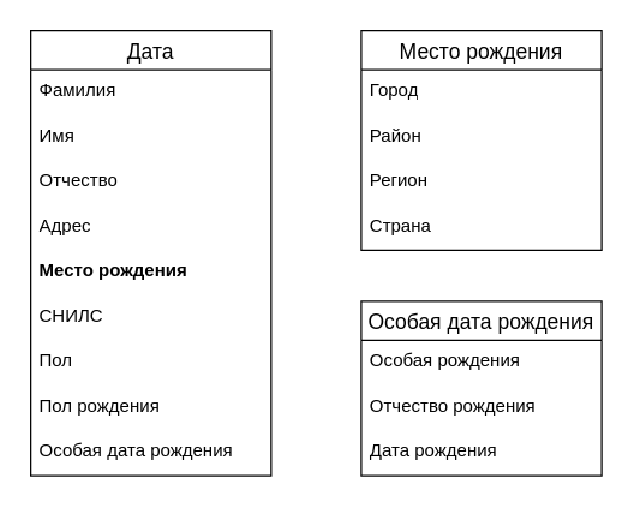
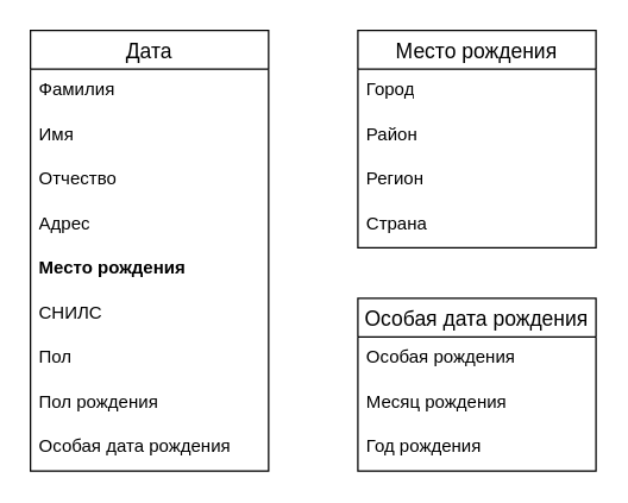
  <mxCell id="0" />
  <mxCell id="1" parent="0" />
  <mxCell id="2" value="" style="shape=tableRow;horizontal=0;startSize=0;swimlaneHead=0;swimlaneBody=0;fillColor=none;collapsible=0;dropTarget=0;points=[[0,0.5],[1,0.5]];portConstraint=eastwest;top=0;left=0;right=0;bottom=0;" vertex="1" parent="1"><mxGeometry x="20" y="170" width="180" height="30" as="geometry" /></mxCell>
  <mxCell id="3" value="" style="shape=partialRectangle;connectable=0;fillColor=none;top=0;left=0;bottom=0;right=0;editable=1;overflow=hidden;whiteSpace=wrap;html=1;" vertex="1" parent="2"><mxGeometry width="30" height="30" as="geometry"><mxRectangle width="30" height="30" as="alternateBounds" /></mxGeometry></mxCell>
  <mxCell id="4" value="" style="shape=tableRow;horizontal=0;startSize=0;swimlaneHead=0;swimlaneBody=0;fillColor=none;collapsible=0;dropTarget=0;points=[[0,0.5],[1,0.5]];portConstraint=eastwest;top=0;left=0;right=0;bottom=0;" vertex="1" parent="1"><mxGeometry x="20" y="200" width="180" height="30" as="geometry" /></mxCell>
  <mxCell id="5" value="" style="shape=partialRectangle;connectable=0;fillColor=none;top=0;left=0;bottom=0;right=0;editable=1;overflow=hidden;whiteSpace=wrap;html=1;" vertex="1" parent="4"><mxGeometry width="30" height="30" as="geometry"><mxRectangle width="30" height="30" as="alternateBounds" /></mxGeometry></mxCell>
  <mxCell id="6" value="Дата" style="swimlane;fontStyle=0;childLayout=stackLayout;horizontal=1;startSize=26;horizontalStack=0;resizeParent=1;resizeParentMax=0;resizeLast=0;collapsible=1;marginBottom=0;align=center;fontSize=14;" vertex="1" parent="1"><mxGeometry x="20" y="20" width="160" height="296" as="geometry" /></mxCell>
  <mxCell id="7" value="Фамилия" style="text;strokeColor=none;fillColor=none;spacingLeft=4;spacingRight=4;overflow=hidden;rotatable=0;points=[[0,0.5],[1,0.5]];portConstraint=eastwest;fontSize=12;whiteSpace=wrap;html=1;" vertex="1" parent="6"><mxGeometry y="26" width="160" height="30" as="geometry" /></mxCell>
  <mxCell id="8" value="Имя" style="text;strokeColor=none;fillColor=none;spacingLeft=4;spacingRight=4;overflow=hidden;rotatable=0;points=[[0,0.5],[1,0.5]];portConstraint=eastwest;fontSize=12;whiteSpace=wrap;html=1;" vertex="1" parent="6"><mxGeometry y="56" width="160" height="30" as="geometry" /></mxCell>
  <mxCell id="9" value="Отчество" style="text;strokeColor=none;fillColor=none;spacingLeft=4;spacingRight=4;overflow=hidden;rotatable=0;points=[[0,0.5],[1,0.5]];portConstraint=eastwest;fontSize=12;whiteSpace=wrap;html=1;" vertex="1" parent="6"><mxGeometry y="86" width="160" height="30" as="geometry" /></mxCell>
  <mxCell id="10" value="Адрес" style="text;strokeColor=none;fillColor=none;spacingLeft=4;spacingRight=4;overflow=hidden;rotatable=0;points=[[0,0.5],[1,0.5]];portConstraint=eastwest;fontSize=12;whiteSpace=wrap;html=1;" vertex="1" parent="6"><mxGeometry y="116" width="160" height="30" as="geometry" /></mxCell>
  <mxCell id="11" value="&lt;b&gt;Место рождения&lt;/b&gt;" style="text;strokeColor=none;fillColor=none;spacingLeft=4;spacingRight=4;overflow=hidden;rotatable=0;points=[[0,0.5],[1,0.5]];portConstraint=eastwest;fontSize=12;whiteSpace=wrap;html=1;" vertex="1" parent="6"><mxGeometry y="146" width="160" height="30" as="geometry" /></mxCell>
  <mxCell id="12" value="СНИЛС" style="text;strokeColor=none;fillColor=none;spacingLeft=4;spacingRight=4;overflow=hidden;rotatable=0;points=[[0,0.5],[1,0.5]];portConstraint=eastwest;fontSize=12;whiteSpace=wrap;html=1;" vertex="1" parent="6"><mxGeometry y="176" width="160" height="30" as="geometry" /></mxCell>
  <mxCell id="13" value="Пол" style="text;strokeColor=none;fillColor=none;spacingLeft=4;spacingRight=4;overflow=hidden;rotatable=0;points=[[0,0.5],[1,0.5]];portConstraint=eastwest;fontSize=12;whiteSpace=wrap;html=1;" vertex="1" parent="6"><mxGeometry y="206" width="160" height="30" as="geometry" /></mxCell>
  <mxCell id="14" value="Пол рождения" style="text;strokeColor=none;fillColor=none;spacingLeft=4;spacingRight=4;overflow=hidden;rotatable=0;points=[[0,0.5],[1,0.5]];portConstraint=eastwest;fontSize=12;whiteSpace=wrap;html=1;" vertex="1" parent="6"><mxGeometry y="236" width="160" height="30" as="geometry" /></mxCell>
  <mxCell id="15" value="Особая дата рождения" style="text;strokeColor=none;fillColor=none;spacingLeft=4;spacingRight=4;overflow=hidden;rotatable=0;points=[[0,0.5],[1,0.5]];portConstraint=eastwest;fontSize=12;whiteSpace=wrap;html=1;" vertex="1" parent="6"><mxGeometry y="266" width="160" height="30" as="geometry" /></mxCell>
  <mxCell id="16" value="Место рождения" style="swimlane;fontStyle=0;childLayout=stackLayout;horizontal=1;startSize=26;horizontalStack=0;resizeParent=1;resizeParentMax=0;resizeLast=0;collapsible=1;marginBottom=0;align=center;fontSize=14;" vertex="1" parent="1"><mxGeometry x="240" y="20" width="160" height="146" as="geometry" /></mxCell>
  <mxCell id="17" value="Город" style="text;strokeColor=none;fillColor=none;spacingLeft=4;spacingRight=4;overflow=hidden;rotatable=0;points=[[0,0.5],[1,0.5]];portConstraint=eastwest;fontSize=12;whiteSpace=wrap;html=1;" vertex="1" parent="16"><mxGeometry y="26" width="160" height="30" as="geometry" /></mxCell>
  <mxCell id="18" value="Район" style="text;strokeColor=none;fillColor=none;spacingLeft=4;spacingRight=4;overflow=hidden;rotatable=0;points=[[0,0.5],[1,0.5]];portConstraint=eastwest;fontSize=12;whiteSpace=wrap;html=1;" vertex="1" parent="16"><mxGeometry y="56" width="160" height="30" as="geometry" /></mxCell>
  <mxCell id="19" value="Регион" style="text;strokeColor=none;fillColor=none;spacingLeft=4;spacingRight=4;overflow=hidden;rotatable=0;points=[[0,0.5],[1,0.5]];portConstraint=eastwest;fontSize=12;whiteSpace=wrap;html=1;" vertex="1" parent="16"><mxGeometry y="86" width="160" height="30" as="geometry" /></mxCell>
  <mxCell id="20" value="Страна" style="text;strokeColor=none;fillColor=none;spacingLeft=4;spacingRight=4;overflow=hidden;rotatable=0;points=[[0,0.5],[1,0.5]];portConstraint=eastwest;fontSize=12;whiteSpace=wrap;html=1;" vertex="1" parent="16"><mxGeometry y="116" width="160" height="30" as="geometry" /></mxCell>
  <mxCell id="21" value="Особая дата рождения" style="swimlane;fontStyle=0;childLayout=stackLayout;horizontal=1;startSize=26;horizontalStack=0;resizeParent=1;resizeParentMax=0;resizeLast=0;collapsible=1;marginBottom=0;align=center;fontSize=14;" vertex="1" parent="1"><mxGeometry x="240" y="200" width="160" height="116" as="geometry" /></mxCell>
  <mxCell id="22" value="Особая рождения" style="text;strokeColor=none;fillColor=none;spacingLeft=4;spacingRight=4;overflow=hidden;rotatable=0;points=[[0,0.5],[1,0.5]];portConstraint=eastwest;fontSize=12;whiteSpace=wrap;html=1;" vertex="1" parent="21"><mxGeometry y="26" width="160" height="30" as="geometry" /></mxCell>
- <mxCell id="23" value="Отчество рождения" style="text;strokeColor=none;fillColor=none;spacingLeft=4;spacingRight=4;overflow=hidden;rotatable=0;points=[[0,0.5],[1,0.5]];portConstraint=eastwest;fontSize=12;whiteSpace=wrap;html=1;" vertex="1" parent="21"><mxGeometry y="56" width="160" height="30" as="geometry" /></mxCell>
- <mxCell id="24" value="Дата рождения" style="text;strokeColor=none;fillColor=none;spacingLeft=4;spacingRight=4;overflow=hidden;rotatable=0;points=[[0,0.5],[1,0.5]];portConstraint=eastwest;fontSize=12;whiteSpace=wrap;html=1;" vertex="1" parent="21"><mxGeometry y="86" width="160" height="30" as="geometry" /></mxCell>
+ <mxCell id="23" value="Месяц рождения" style="text;strokeColor=none;fillColor=none;spacingLeft=4;spacingRight=4;overflow=hidden;rotatable=0;points=[[0,0.5],[1,0.5]];portConstraint=eastwest;fontSize=12;whiteSpace=wrap;html=1;" vertex="1" parent="21"><mxGeometry y="56" width="160" height="30" as="geometry" /></mxCell>
+ <mxCell id="24" value="Год рождения" style="text;strokeColor=none;fillColor=none;spacingLeft=4;spacingRight=4;overflow=hidden;rotatable=0;points=[[0,0.5],[1,0.5]];portConstraint=eastwest;fontSize=12;whiteSpace=wrap;html=1;" vertex="1" parent="21"><mxGeometry y="86" width="160" height="30" as="geometry" /></mxCell>
